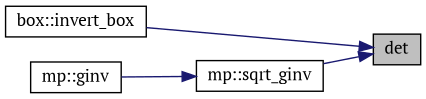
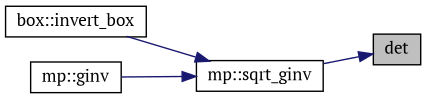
  digraph {
    fontname="PT Serif"
    rankdir=RL
    node [color=black fontname="PT Serif" fontsize=12 shape=record]
    edge [color=midnightblue dir=back fontname="PT Serif" fontsize=12 labelfontname=Helvetica labelfontsize=12 style=solid]
    n1 [fillcolor=grey75 fontcolor=black height=0.2 label=det style=filled width=0.4]
    n2 [height=0.2 label="box::invert_box" width=0.4]
    n3 [height=0.2 label="mp::sqrt_ginv" width=0.4]
    n4 [height=0.2 label="mp::ginv" width=0.4]
-   n1 -> n2
+   n3 -> n2
    n1 -> n3
    n3 -> n4
  }
